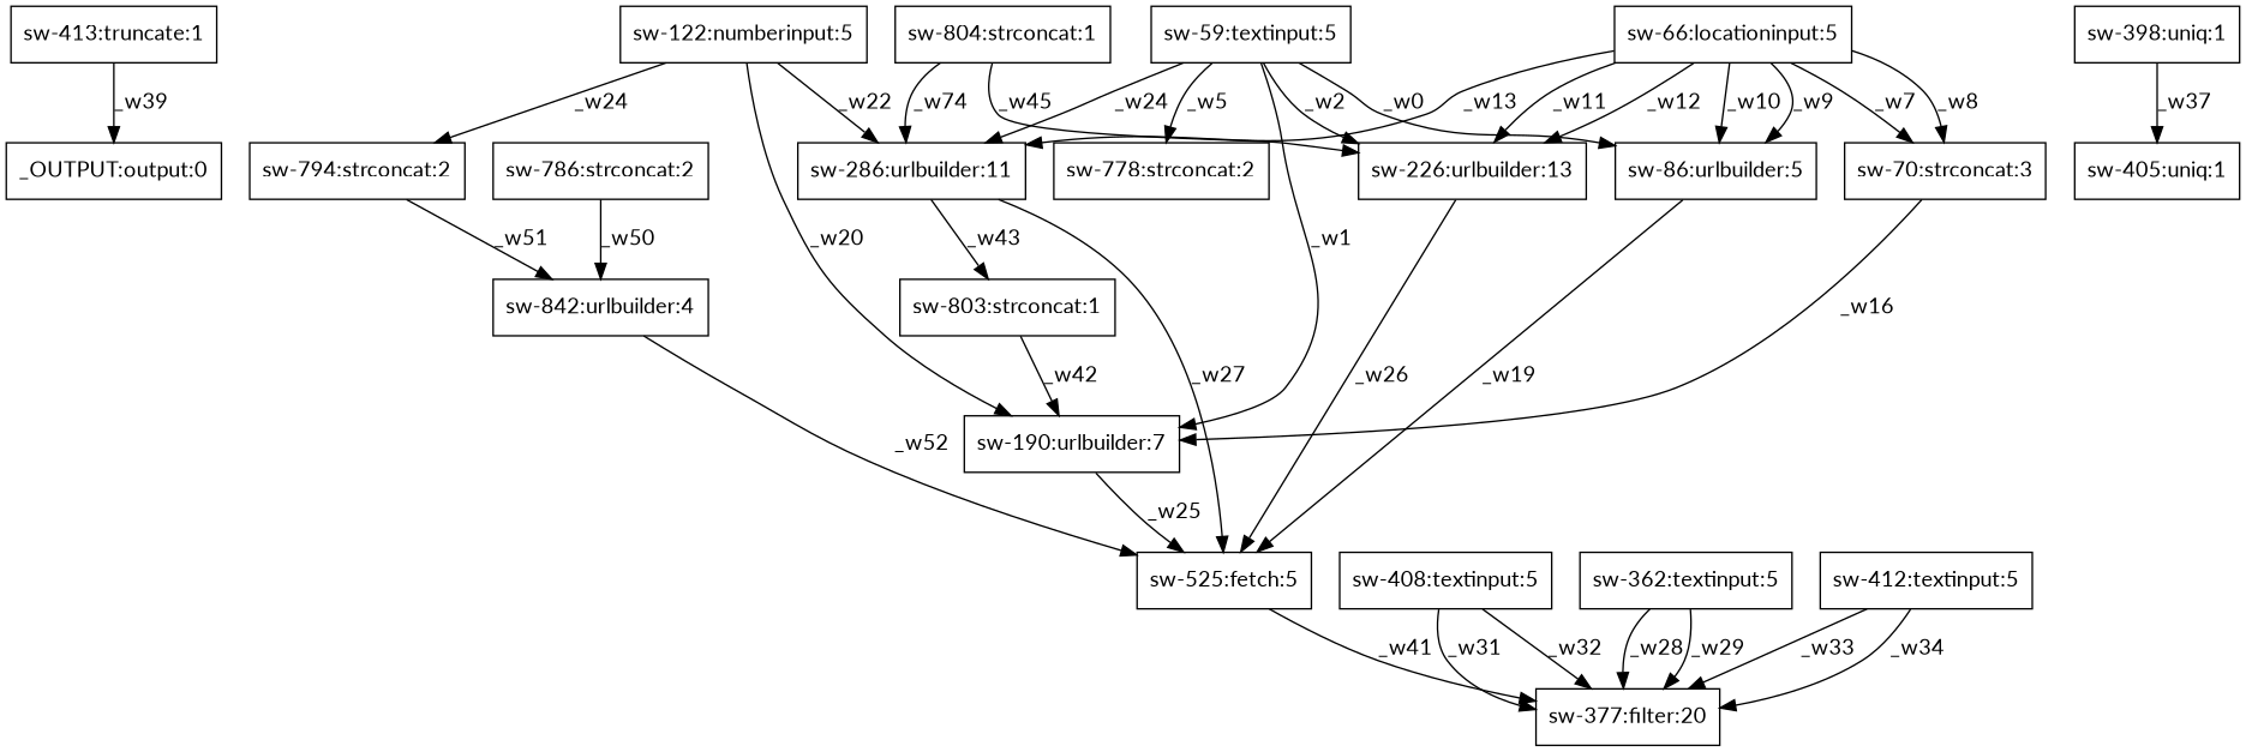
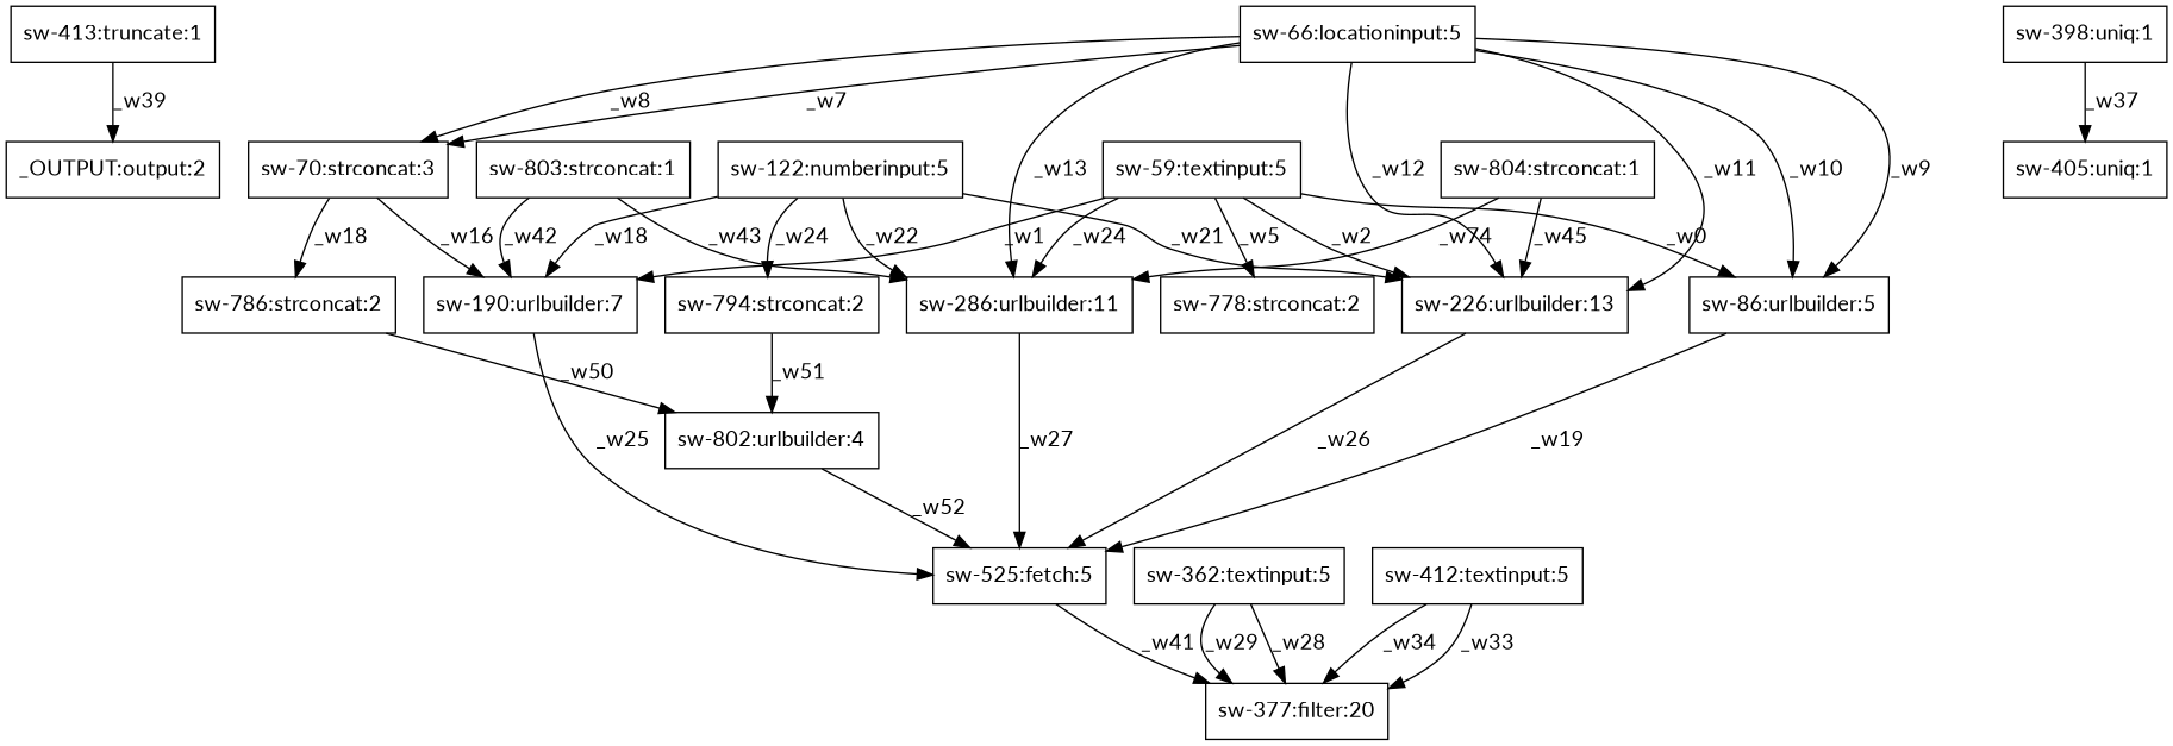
  digraph {
    fontname=Lato
    node [fontname=Lato shape=box]
    edge [fontname=Lato]
-   n1 [label="_OUTPUT:output:0"]
+   n1 [label="_OUTPUT:output:2"]
    n2 [label="sw-190:urlbuilder:7"]
    n3 [label="sw-525:fetch:5"]
    n4 [label="sw-377:filter:20"]
    n5 [label="sw-122:numberinput:5"]
    n6 [label="sw-286:urlbuilder:11"]
    n7 [label="sw-794:strconcat:2"]
    n8 [label="sw-226:urlbuilder:13"]
-   n9 [label="sw-842:urlbuilder:4"]
+   n9 [label="sw-802:urlbuilder:4"]
    n10 [label="sw-786:strconcat:2"]
    n11 [label="sw-86:urlbuilder:5"]
    n12 [label="sw-405:uniq:1"]
    n13 [label="sw-59:textinput:5"]
    n14 [label="sw-778:strconcat:2"]
-   n15 [label="sw-408:textinput:5"]
    n16 [label="sw-362:textinput:5"]
    n17 [label="sw-66:locationinput:5"]
    n18 [label="sw-70:strconcat:3"]
    n19 [label="sw-803:strconcat:1"]
    n20 [label="sw-804:strconcat:1"]
    n21 [label="sw-398:uniq:1"]
    n22 [label="sw-412:textinput:5"]
    n23 [label="sw-413:truncate:1"]
    n2 -> n3 [label=_w25]
    n3 -> n4 [label=_w41]
-   n5 -> n2 [label=_w20]
+   n5 -> n2 [label=_w18]
    n5 -> n6 [label=_w22]
    n5 -> n7 [label=_w24]
+   n5 -> n8 [label=_w21]
    n6 -> n3 [label=_w27]
    n7 -> n9 [label=_w51]
    n8 -> n3 [label=_w26]
    n9 -> n3 [label=_w52]
    n10 -> n9 [label=_w50]
    n11 -> n3 [label=_w19]
    n13 -> n2 [label=_w1]
    n13 -> n6 [label=_w24]
    n13 -> n8 [label=_w2]
    n13 -> n11 [label=_w0]
    n13 -> n14 [label=_w5]
-   n15 -> n4 [label=_w31]
-   n15 -> n4 [label=_w32]
    n16 -> n4 [label=_w28]
    n16 -> n4 [label=_w29]
    n17 -> n6 [label=_w13]
    n17 -> n8 [label=_w11]
    n17 -> n8 [label=_w12]
    n17 -> n11 [label=_w9]
    n17 -> n11 [label=_w10]
    n17 -> n18 [label=_w7]
    n17 -> n18 [label=_w8]
    n18 -> n2 [label=_w16]
+   n18 -> n10 [label=_w18]
    n19 -> n2 [label=_w42]
-   n6 -> n19 [label=_w43]
+   n19 -> n6 [label=_w43]
    n20 -> n6 [label=_w74]
    n20 -> n8 [label=_w45]
    n21 -> n12 [label=_w37]
    n22 -> n4 [label=_w33]
    n22 -> n4 [label=_w34]
    n23 -> n1 [label=_w39]
  }
